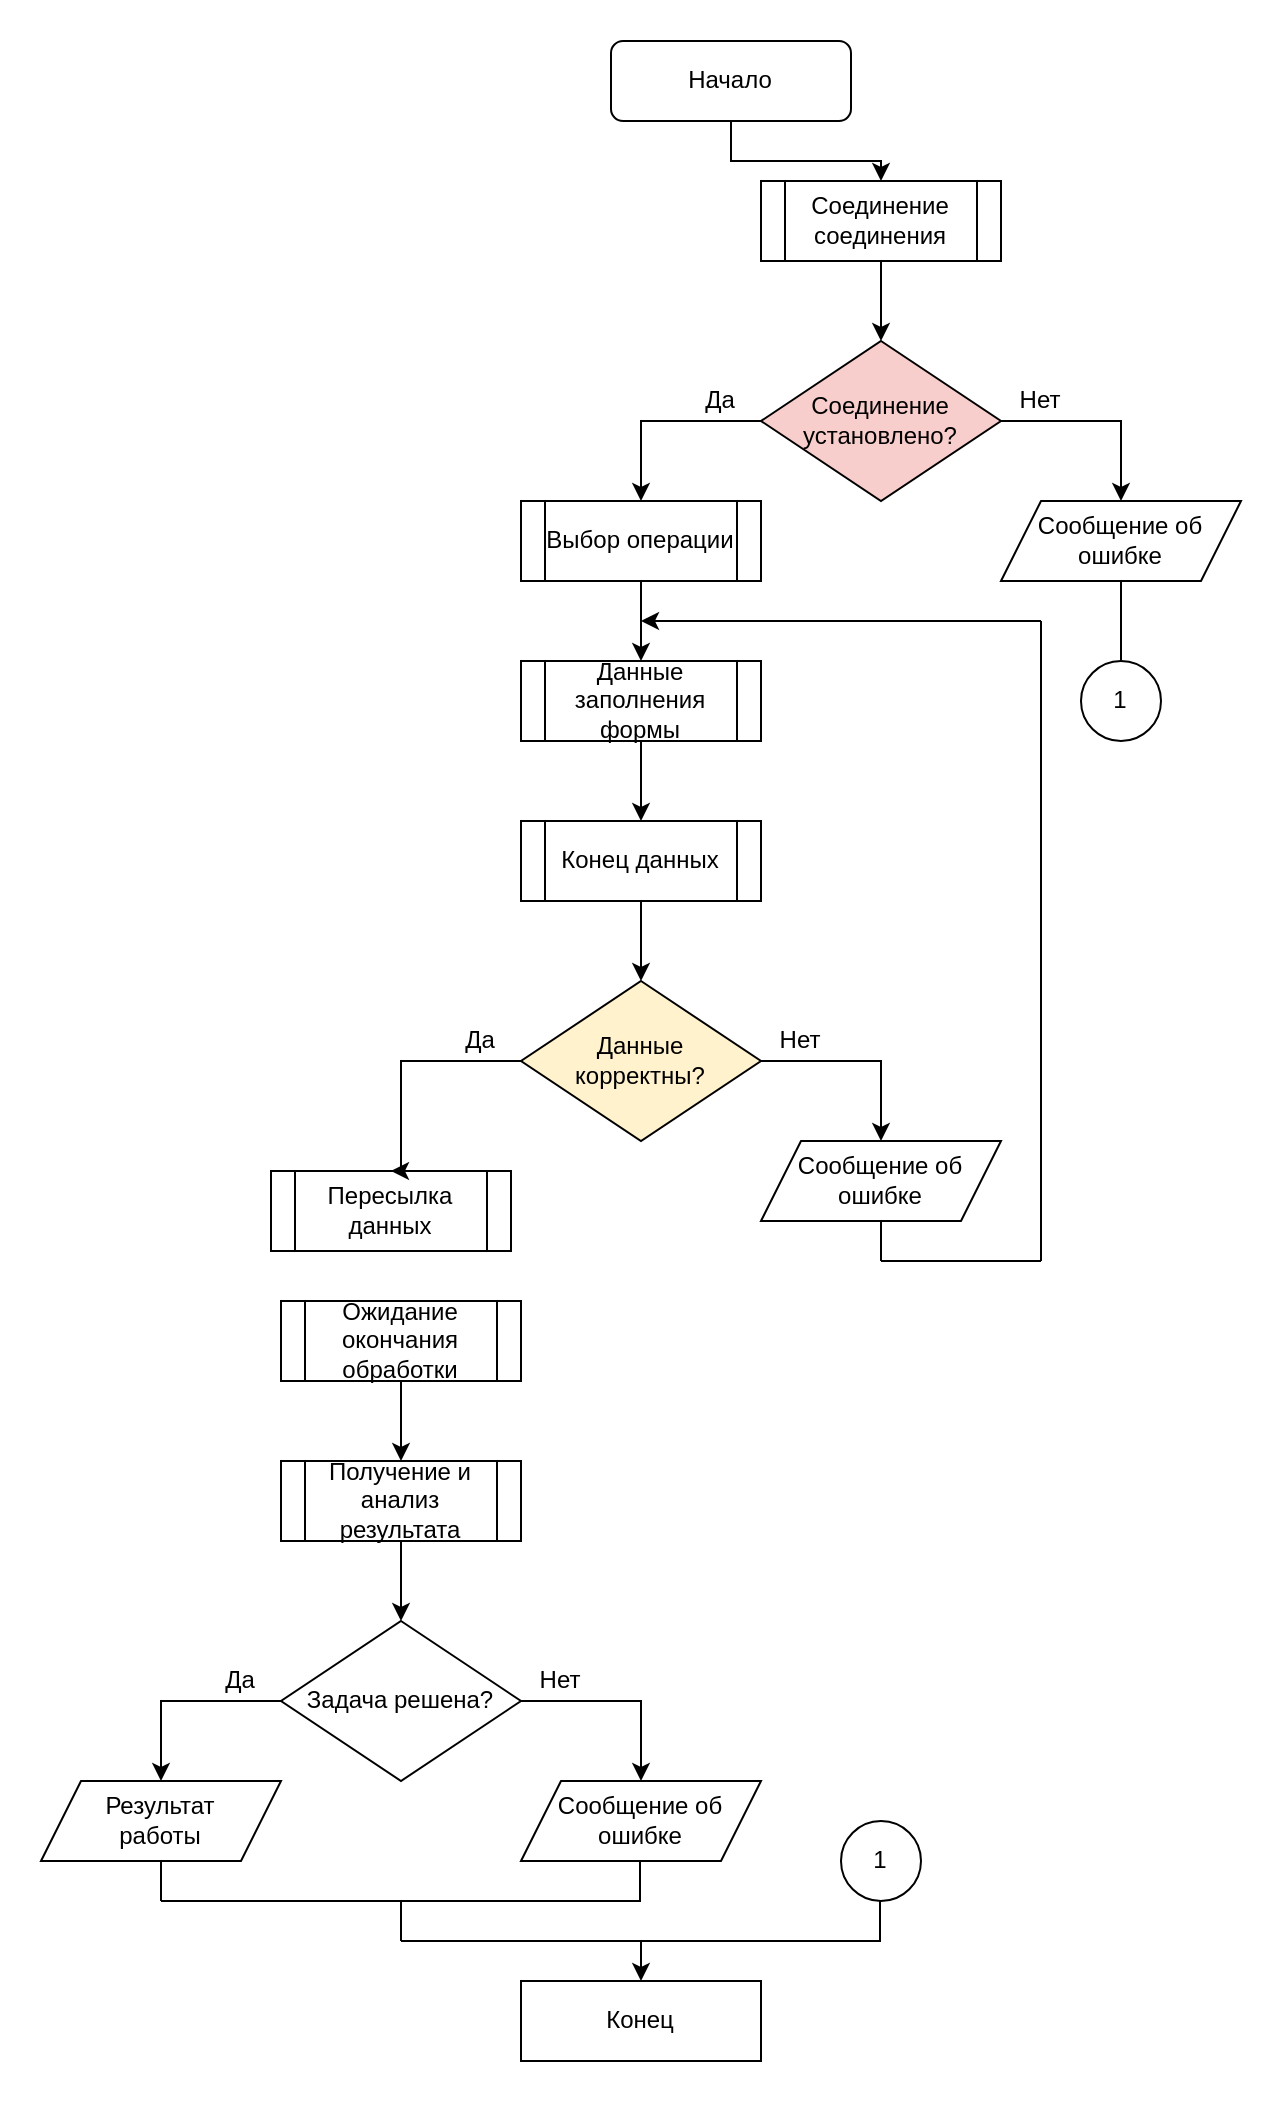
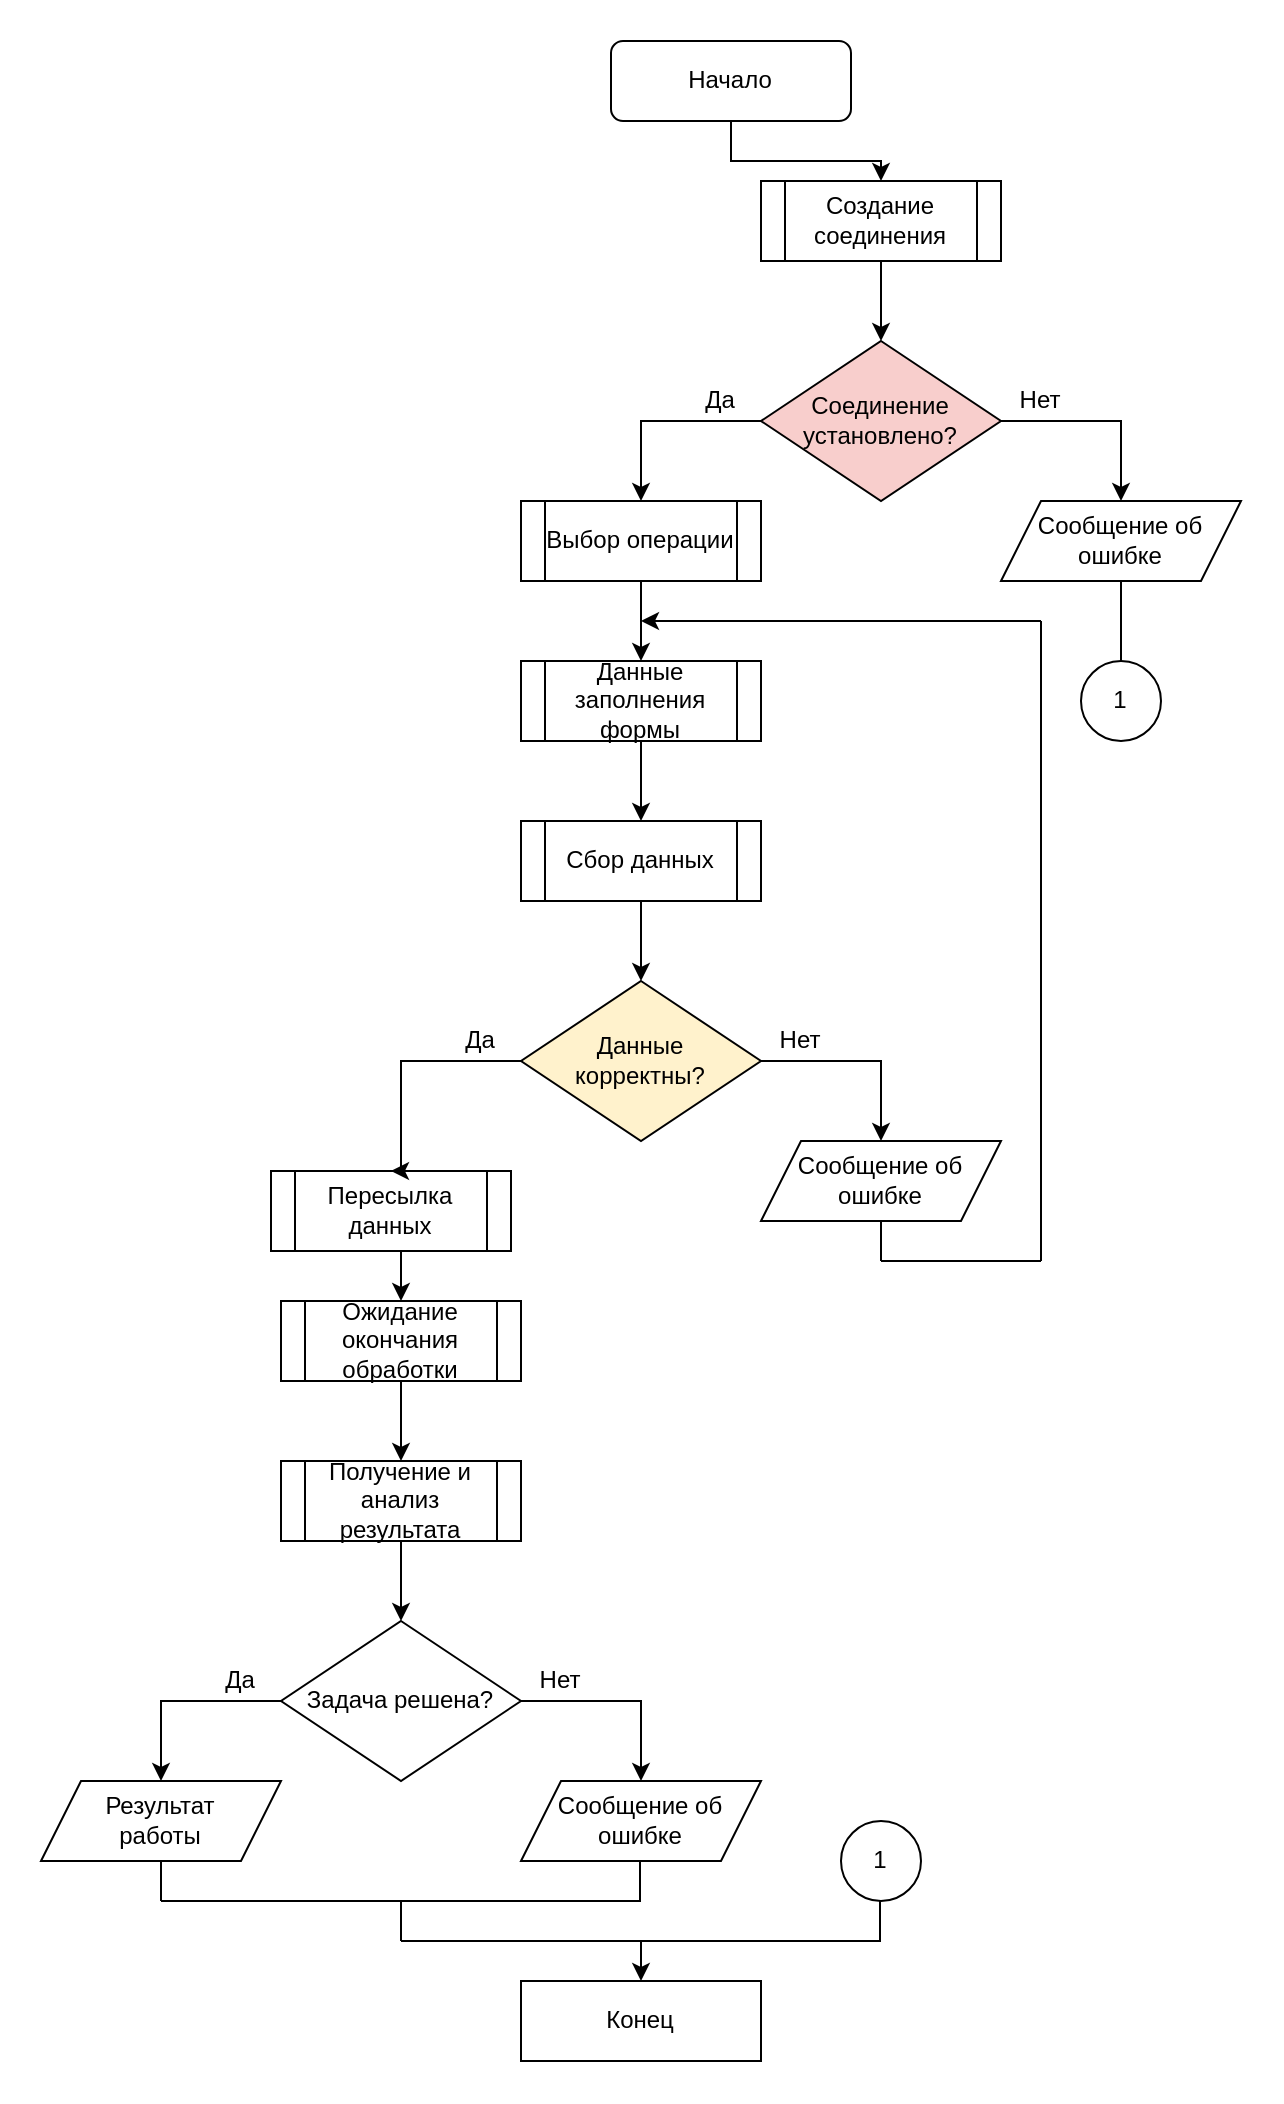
  <mxCell id="0" />
  <mxCell id="1" parent="0" />
  <mxCell id="2" style="edgeStyle=orthogonalEdgeStyle;rounded=0;orthogonalLoop=1;jettySize=auto;html=1;exitX=0.5;exitY=1;exitDx=0;exitDy=0;entryX=0.5;entryY=0;entryDx=0;entryDy=0;" edge="1" parent="1" source="3" target="5"><mxGeometry relative="1" as="geometry" /></mxCell>
  <mxCell id="3" value="Начало" style="rounded=1;whiteSpace=wrap;html=1;" vertex="1" parent="1"><mxGeometry x="305" y="20" width="120" height="40" as="geometry" /></mxCell>
  <mxCell id="4" style="edgeStyle=orthogonalEdgeStyle;rounded=0;orthogonalLoop=1;jettySize=auto;html=1;exitX=0.5;exitY=1;exitDx=0;exitDy=0;entryX=0.5;entryY=0;entryDx=0;entryDy=0;" edge="1" parent="1" source="5" target="18"><mxGeometry relative="1" as="geometry" /></mxCell>
- <mxCell id="5" value="Соединение соединения" style="shape=process;whiteSpace=wrap;html=1;backgroundOutline=1;" vertex="1" parent="1"><mxGeometry x="380" y="90" width="120" height="40" as="geometry" /></mxCell>
+ <mxCell id="5" value="Создание соединения" style="shape=process;whiteSpace=wrap;html=1;backgroundOutline=1;" vertex="1" parent="1"><mxGeometry x="380" y="90" width="120" height="40" as="geometry" /></mxCell>
  <mxCell id="6" style="edgeStyle=orthogonalEdgeStyle;rounded=0;orthogonalLoop=1;jettySize=auto;html=1;exitX=0.5;exitY=1;exitDx=0;exitDy=0;entryX=0.5;entryY=0;entryDx=0;entryDy=0;" edge="1" parent="1" source="7" target="9"><mxGeometry relative="1" as="geometry" /></mxCell>
  <mxCell id="7" value="Выбор операции" style="shape=process;whiteSpace=wrap;html=1;backgroundOutline=1;" vertex="1" parent="1"><mxGeometry x="260" y="250" width="120" height="40" as="geometry" /></mxCell>
  <mxCell id="8" style="edgeStyle=orthogonalEdgeStyle;rounded=0;orthogonalLoop=1;jettySize=auto;html=1;exitX=0.5;exitY=1;exitDx=0;exitDy=0;entryX=0.5;entryY=0;entryDx=0;entryDy=0;" edge="1" parent="1" source="9" target="17"><mxGeometry relative="1" as="geometry"><mxPoint x="320" y="400" as="targetPoint" /></mxGeometry></mxCell>
  <mxCell id="9" value="Данные заполнения формы" style="shape=process;whiteSpace=wrap;html=1;backgroundOutline=1;" vertex="1" parent="1"><mxGeometry x="260" y="330" width="120" height="40" as="geometry" /></mxCell>
+ <mxCell id="10" style="edgeStyle=orthogonalEdgeStyle;rounded=0;orthogonalLoop=1;jettySize=auto;html=1;exitX=0.5;exitY=1;exitDx=0;exitDy=0;entryX=0.5;entryY=0;entryDx=0;entryDy=0;" edge="1" parent="1" source="11" target="13"><mxGeometry relative="1" as="geometry" /></mxCell>
  <mxCell id="11" value="Пересылка данных" style="shape=process;whiteSpace=wrap;html=1;backgroundOutline=1;" vertex="1" parent="1"><mxGeometry x="135" y="585" width="120" height="40" as="geometry" /></mxCell>
  <mxCell id="12" style="edgeStyle=orthogonalEdgeStyle;rounded=0;orthogonalLoop=1;jettySize=auto;html=1;exitX=0.5;exitY=1;exitDx=0;exitDy=0;entryX=0.5;entryY=0;entryDx=0;entryDy=0;" edge="1" parent="1" source="13" target="15"><mxGeometry relative="1" as="geometry" /></mxCell>
  <mxCell id="13" value="Ожидание окончания обработки" style="shape=process;whiteSpace=wrap;html=1;backgroundOutline=1;" vertex="1" parent="1"><mxGeometry x="140" y="650" width="120" height="40" as="geometry" /></mxCell>
  <mxCell id="14" style="edgeStyle=orthogonalEdgeStyle;rounded=0;orthogonalLoop=1;jettySize=auto;html=1;exitX=0.5;exitY=1;exitDx=0;exitDy=0;entryX=0.5;entryY=0;entryDx=0;entryDy=0;" edge="1" parent="1" source="15" target="19"><mxGeometry relative="1" as="geometry" /></mxCell>
  <mxCell id="15" value="Получение и анализ результата" style="shape=process;whiteSpace=wrap;html=1;backgroundOutline=1;" vertex="1" parent="1"><mxGeometry x="140" y="730" width="120" height="40" as="geometry" /></mxCell>
  <mxCell id="16" style="edgeStyle=orthogonalEdgeStyle;rounded=0;orthogonalLoop=1;jettySize=auto;html=1;exitX=0.5;exitY=1;exitDx=0;exitDy=0;entryX=0.5;entryY=0;entryDx=0;entryDy=0;" edge="1" parent="1" source="17" target="36"><mxGeometry relative="1" as="geometry" /></mxCell>
- <mxCell id="17" value="Конец данных" style="shape=process;whiteSpace=wrap;html=1;backgroundOutline=1;" vertex="1" parent="1"><mxGeometry x="260" y="410" width="120" height="40" as="geometry" /></mxCell>
+ <mxCell id="17" value="Сбор данных" style="shape=process;whiteSpace=wrap;html=1;backgroundOutline=1;" vertex="1" parent="1"><mxGeometry x="260" y="410" width="120" height="40" as="geometry" /></mxCell>
  <mxCell id="18" value="Соединение установлено?" style="rhombus;whiteSpace=wrap;html=1;fillColor=#f8cecc;" vertex="1" parent="1"><mxGeometry x="380" y="170" width="120" height="80" as="geometry" /></mxCell>
  <mxCell id="19" value="Задача решена?" style="rhombus;whiteSpace=wrap;html=1;" vertex="1" parent="1"><mxGeometry x="140" y="810" width="120" height="80" as="geometry" /></mxCell>
  <mxCell id="20" value="Конец" style="whiteSpace=wrap;html=1;rounded=0;" vertex="1" parent="1"><mxGeometry x="260" y="990" width="120" height="40" as="geometry" /></mxCell>
  <mxCell id="21" value="Сообщение об ошибке" style="shape=parallelogram;perimeter=parallelogramPerimeter;whiteSpace=wrap;html=1;fixedSize=1;" vertex="1" parent="1"><mxGeometry x="380" y="570" width="120" height="40" as="geometry" /></mxCell>
  <mxCell id="22" value="Сообщение об ошибке" style="shape=parallelogram;perimeter=parallelogramPerimeter;whiteSpace=wrap;html=1;fixedSize=1;" vertex="1" parent="1"><mxGeometry x="260" y="890" width="120" height="40" as="geometry" /></mxCell>
  <mxCell id="23" value="Результат&lt;br&gt;работы" style="shape=parallelogram;perimeter=parallelogramPerimeter;whiteSpace=wrap;html=1;fixedSize=1;" vertex="1" parent="1"><mxGeometry x="20" y="890" width="120" height="40" as="geometry" /></mxCell>
  <mxCell id="24" style="edgeStyle=orthogonalEdgeStyle;rounded=0;orthogonalLoop=1;jettySize=auto;html=1;exitX=1;exitY=1;exitDx=0;exitDy=0;entryX=0.5;entryY=0;entryDx=0;entryDy=0;" edge="1" parent="1" source="25" target="7"><mxGeometry relative="1" as="geometry"><Array as="points"><mxPoint x="320" y="210" /></Array></mxGeometry></mxCell>
  <mxCell id="25" value="Да" style="text;html=1;strokeColor=none;fillColor=none;align=center;verticalAlign=middle;whiteSpace=wrap;rounded=0;" vertex="1" parent="1"><mxGeometry x="340" y="190" width="40" height="20" as="geometry" /></mxCell>
  <mxCell id="26" style="edgeStyle=orthogonalEdgeStyle;rounded=0;orthogonalLoop=1;jettySize=auto;html=1;exitX=1;exitY=1;exitDx=0;exitDy=0;entryX=0.5;entryY=0;entryDx=0;entryDy=0;" edge="1" parent="1" source="27" target="11"><mxGeometry relative="1" as="geometry"><Array as="points"><mxPoint x="200" y="530" /></Array></mxGeometry></mxCell>
  <mxCell id="27" value="Да" style="text;html=1;strokeColor=none;fillColor=none;align=center;verticalAlign=middle;whiteSpace=wrap;rounded=0;" vertex="1" parent="1"><mxGeometry x="220" y="510" width="40" height="20" as="geometry" /></mxCell>
  <mxCell id="28" style="edgeStyle=orthogonalEdgeStyle;rounded=0;orthogonalLoop=1;jettySize=auto;html=1;exitX=0;exitY=1;exitDx=0;exitDy=0;entryX=0.5;entryY=0;entryDx=0;entryDy=0;" edge="1" parent="1" source="29" target="37"><mxGeometry relative="1" as="geometry"><Array as="points"><mxPoint x="560" y="210" /></Array></mxGeometry></mxCell>
  <mxCell id="29" value="Нет" style="text;html=1;strokeColor=none;fillColor=none;align=center;verticalAlign=middle;whiteSpace=wrap;rounded=0;" vertex="1" parent="1"><mxGeometry x="500" y="190" width="40" height="20" as="geometry" /></mxCell>
  <mxCell id="30" value="Нет" style="text;html=1;strokeColor=none;fillColor=none;align=center;verticalAlign=middle;whiteSpace=wrap;rounded=0;" vertex="1" parent="1"><mxGeometry x="380" y="510" width="40" height="20" as="geometry" /></mxCell>
  <mxCell id="31" style="edgeStyle=orthogonalEdgeStyle;rounded=0;orthogonalLoop=1;jettySize=auto;html=1;exitX=1;exitY=1;exitDx=0;exitDy=0;entryX=0.5;entryY=0;entryDx=0;entryDy=0;" edge="1" parent="1" source="32" target="23"><mxGeometry relative="1" as="geometry"><Array as="points"><mxPoint x="80" y="850" /></Array></mxGeometry></mxCell>
  <mxCell id="32" value="Да" style="text;html=1;strokeColor=none;fillColor=none;align=center;verticalAlign=middle;whiteSpace=wrap;rounded=0;" vertex="1" parent="1"><mxGeometry x="100" y="830" width="40" height="20" as="geometry" /></mxCell>
  <mxCell id="33" style="edgeStyle=orthogonalEdgeStyle;rounded=0;orthogonalLoop=1;jettySize=auto;html=1;exitX=0;exitY=1;exitDx=0;exitDy=0;entryX=0.5;entryY=0;entryDx=0;entryDy=0;" edge="1" parent="1" source="34" target="22"><mxGeometry relative="1" as="geometry"><Array as="points"><mxPoint x="320" y="850" /></Array></mxGeometry></mxCell>
  <mxCell id="34" value="Нет" style="text;html=1;strokeColor=none;fillColor=none;align=center;verticalAlign=middle;whiteSpace=wrap;rounded=0;" vertex="1" parent="1"><mxGeometry x="260" y="830" width="40" height="20" as="geometry" /></mxCell>
  <mxCell id="35" style="edgeStyle=orthogonalEdgeStyle;rounded=0;orthogonalLoop=1;jettySize=auto;html=1;exitX=1;exitY=0.5;exitDx=0;exitDy=0;entryX=0.5;entryY=0;entryDx=0;entryDy=0;" edge="1" parent="1" source="36" target="21"><mxGeometry relative="1" as="geometry" /></mxCell>
  <mxCell id="36" value="Данные&lt;br&gt;корректны?" style="rhombus;whiteSpace=wrap;html=1;fillColor=#fff2cc;" vertex="1" parent="1"><mxGeometry x="260" y="490" width="120" height="80" as="geometry" /></mxCell>
  <mxCell id="37" value="Сообщение об ошибке" style="shape=parallelogram;perimeter=parallelogramPerimeter;whiteSpace=wrap;html=1;fixedSize=1;" vertex="1" parent="1"><mxGeometry x="500" y="250" width="120" height="40" as="geometry" /></mxCell>
  <mxCell id="38" value="" style="endArrow=none;html=1;rounded=0;entryX=0.5;entryY=1;entryDx=0;entryDy=0;" edge="1" parent="1" target="23"><mxGeometry width="50" height="50" relative="1" as="geometry"><mxPoint x="80" y="950" as="sourcePoint" /><mxPoint x="420" y="830" as="targetPoint" /></mxGeometry></mxCell>
  <mxCell id="39" value="" style="endArrow=none;html=1;rounded=0;entryX=0.5;entryY=1;entryDx=0;entryDy=0;" edge="1" parent="1"><mxGeometry width="50" height="50" relative="1" as="geometry"><mxPoint x="319.5" y="950" as="sourcePoint" /><mxPoint x="319.5" y="930" as="targetPoint" /></mxGeometry></mxCell>
  <mxCell id="40" value="" style="endArrow=none;html=1;rounded=0;" edge="1" parent="1"><mxGeometry width="50" height="50" relative="1" as="geometry"><mxPoint x="80" y="950" as="sourcePoint" /><mxPoint x="320" y="950" as="targetPoint" /></mxGeometry></mxCell>
  <mxCell id="41" value="" style="endArrow=classic;html=1;rounded=0;entryX=0.5;entryY=0;entryDx=0;entryDy=0;" edge="1" parent="1" target="20"><mxGeometry width="50" height="50" relative="1" as="geometry"><mxPoint x="320" y="970" as="sourcePoint" /><mxPoint x="420" y="940" as="targetPoint" /></mxGeometry></mxCell>
  <mxCell id="42" value="" style="endArrow=none;html=1;rounded=0;" edge="1" parent="1"><mxGeometry width="50" height="50" relative="1" as="geometry"><mxPoint x="200" y="950" as="sourcePoint" /><mxPoint x="200" y="970" as="targetPoint" /></mxGeometry></mxCell>
  <mxCell id="43" value="" style="endArrow=none;html=1;rounded=0;" edge="1" parent="1"><mxGeometry width="50" height="50" relative="1" as="geometry"><mxPoint x="200" y="970" as="sourcePoint" /><mxPoint x="440" y="970" as="targetPoint" /></mxGeometry></mxCell>
  <mxCell id="44" value="" style="endArrow=none;html=1;rounded=0;exitX=0.5;exitY=1;exitDx=0;exitDy=0;" edge="1" parent="1" source="21"><mxGeometry width="50" height="50" relative="1" as="geometry"><mxPoint x="370" y="550" as="sourcePoint" /><mxPoint x="440" y="630" as="targetPoint" /></mxGeometry></mxCell>
  <mxCell id="45" value="" style="endArrow=none;html=1;rounded=0;" edge="1" parent="1"><mxGeometry width="50" height="50" relative="1" as="geometry"><mxPoint x="440" y="630" as="sourcePoint" /><mxPoint x="520" y="630" as="targetPoint" /></mxGeometry></mxCell>
  <mxCell id="46" value="" style="endArrow=none;html=1;rounded=0;" edge="1" parent="1"><mxGeometry width="50" height="50" relative="1" as="geometry"><mxPoint x="520" y="310" as="sourcePoint" /><mxPoint x="520" y="630" as="targetPoint" /></mxGeometry></mxCell>
  <mxCell id="47" value="" style="endArrow=classic;html=1;rounded=0;" edge="1" parent="1"><mxGeometry width="50" height="50" relative="1" as="geometry"><mxPoint x="520" y="310" as="sourcePoint" /><mxPoint x="320" y="310" as="targetPoint" /></mxGeometry></mxCell>
  <mxCell id="48" value="" style="endArrow=none;html=1;rounded=0;entryX=0.5;entryY=1;entryDx=0;entryDy=0;exitX=0.5;exitY=0;exitDx=0;exitDy=0;" edge="1" parent="1" source="49" target="37"><mxGeometry width="50" height="50" relative="1" as="geometry"><mxPoint x="560" y="310" as="sourcePoint" /><mxPoint x="420" y="410" as="targetPoint" /></mxGeometry></mxCell>
  <mxCell id="49" value="1" style="ellipse;whiteSpace=wrap;html=1;aspect=fixed;" vertex="1" parent="1"><mxGeometry x="540" y="330" width="40" height="40" as="geometry" /></mxCell>
  <mxCell id="50" value="" style="endArrow=none;html=1;rounded=0;" edge="1" parent="1"><mxGeometry width="50" height="50" relative="1" as="geometry"><mxPoint x="439.5" y="950" as="sourcePoint" /><mxPoint x="439.5" y="970" as="targetPoint" /></mxGeometry></mxCell>
  <mxCell id="51" value="1" style="ellipse;whiteSpace=wrap;html=1;aspect=fixed;" vertex="1" parent="1"><mxGeometry x="420" y="910" width="40" height="40" as="geometry" /></mxCell>
